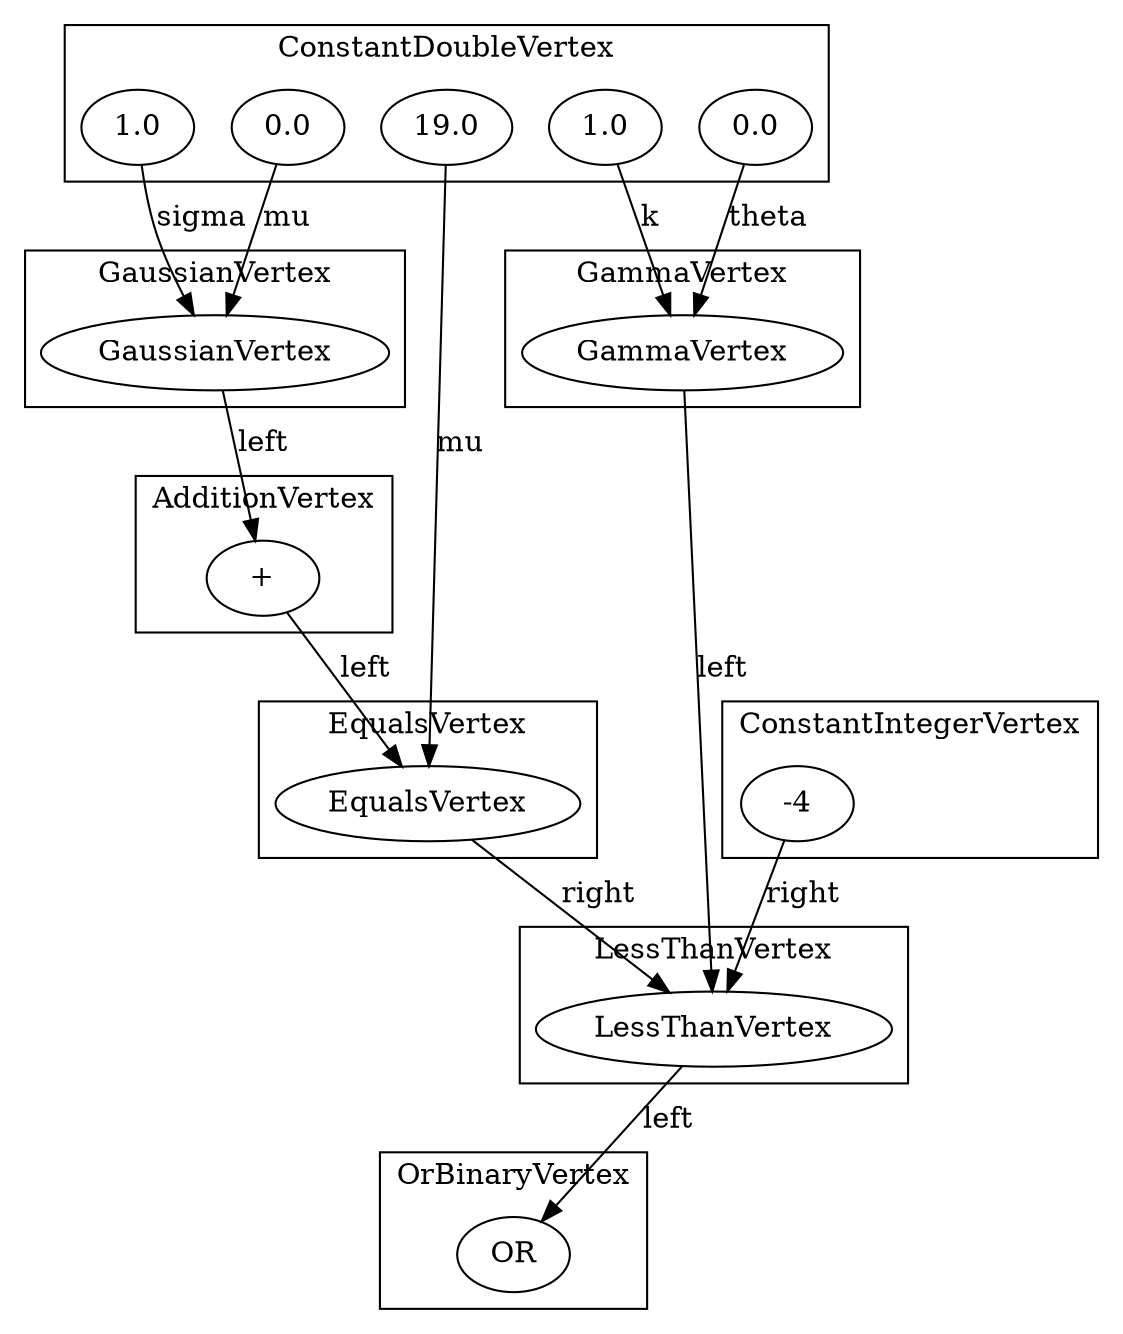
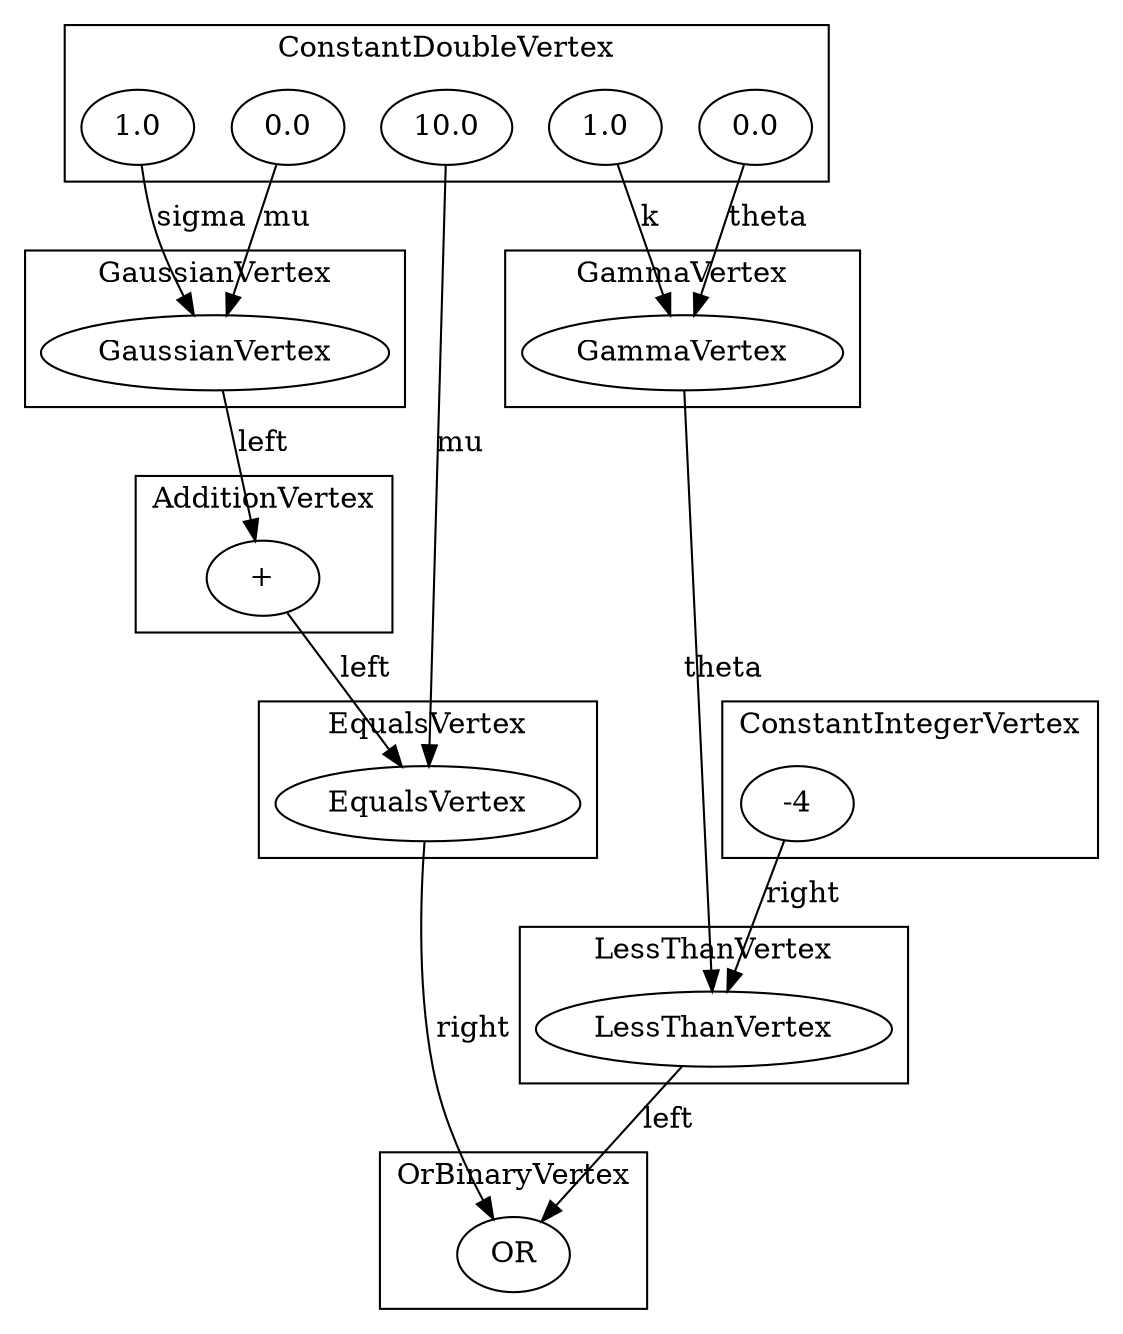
  digraph {
    n1 [label=LessThanVertex]
    n2 [label=-4]
    n3 [label=GaussianVertex]
    n4 [label=OR]
    n5 [label=EqualsVertex]
    n6 [label=GammaVertex]
    n7 [label=1.0]
-   n8 [label=19.0]
+   n8 [label=10.0]
    n9 [label=1.0]
    n10 [label=0.0]
    n11 [label=0.0]
    n12 [label="+"]
    subgraph cluster_1 {
      label=LessThanVertex
      n1
    }
    subgraph cluster_2 {
      label=ConstantIntegerVertex
      n2
    }
    subgraph cluster_3 {
      label=GaussianVertex
      n3
    }
    subgraph cluster_4 {
      label=OrBinaryVertex
      n4
    }
    subgraph cluster_5 {
      label=EqualsVertex
      n5
    }
    subgraph cluster_6 {
      label=GammaVertex
      n6
    }
    subgraph cluster_7 {
      label=ConstantDoubleVertex
      n7
      n8
      n9
      n10
      n11
    }
    subgraph cluster_8 {
      label=AdditionVertex
      n12
    }
    n1 -> n4 [label=left]
    n2 -> n1 [label=right]
    n3 -> n12 [label=left]
-   n5 -> n1 [label=right]
-   n6 -> n1 [label=left]
+   n5 -> n4 [label=right]
+   n6 -> n1 [label=theta]
    n7 -> n3 [label=sigma]
    n8 -> n5 [label=mu]
    n9 -> n6 [label=k]
    n10 -> n3 [label=mu]
    n11 -> n6 [label=theta]
    n12 -> n5 [label=left]
  }
